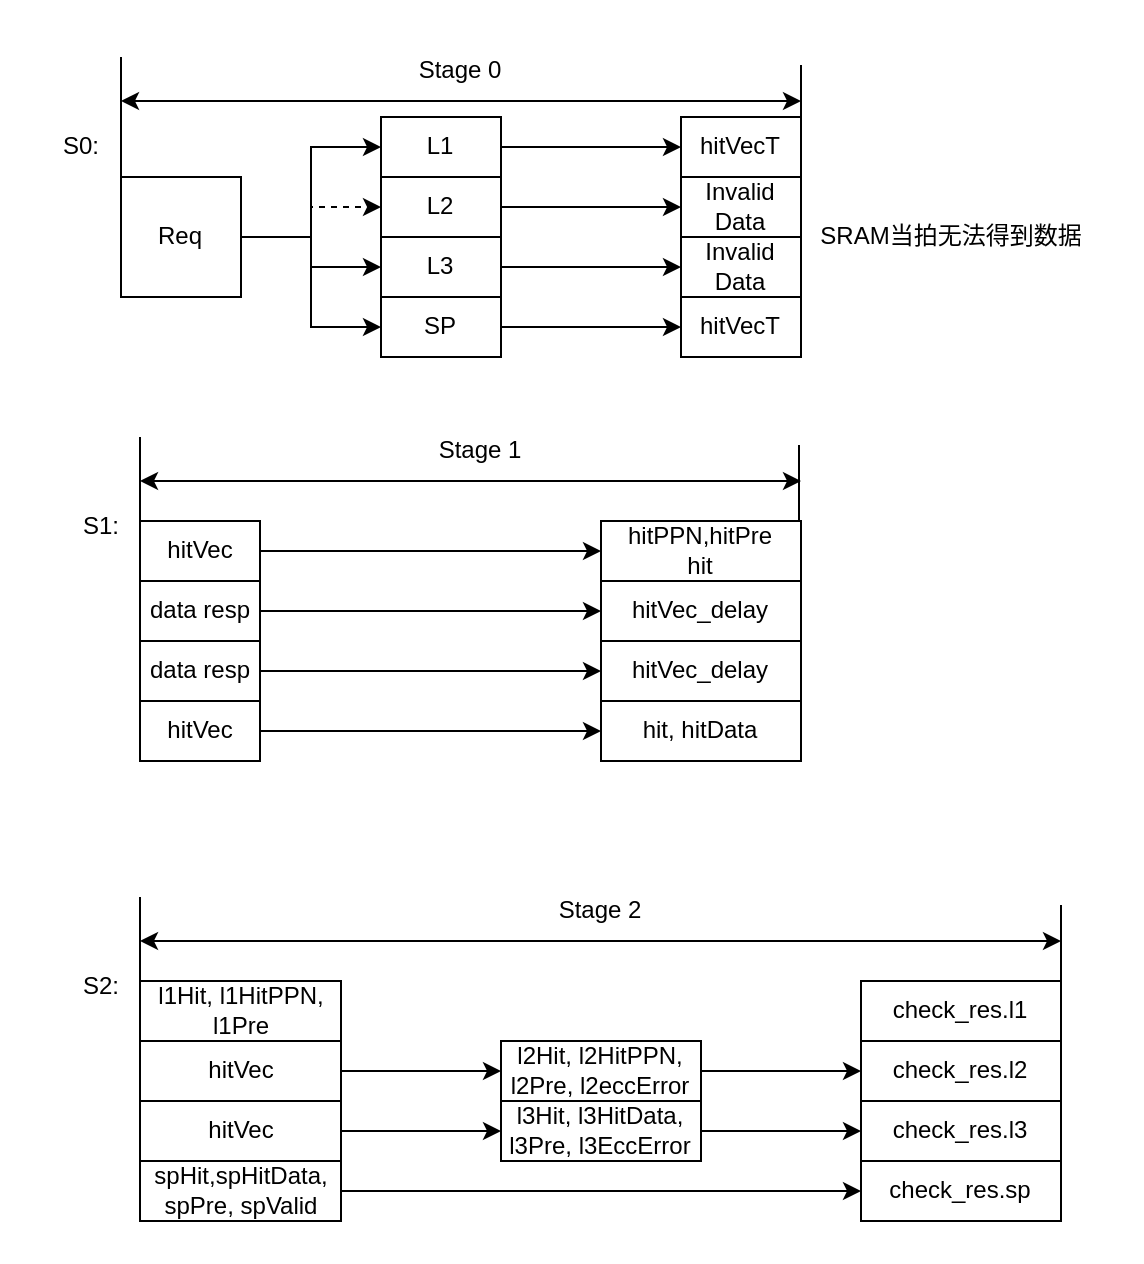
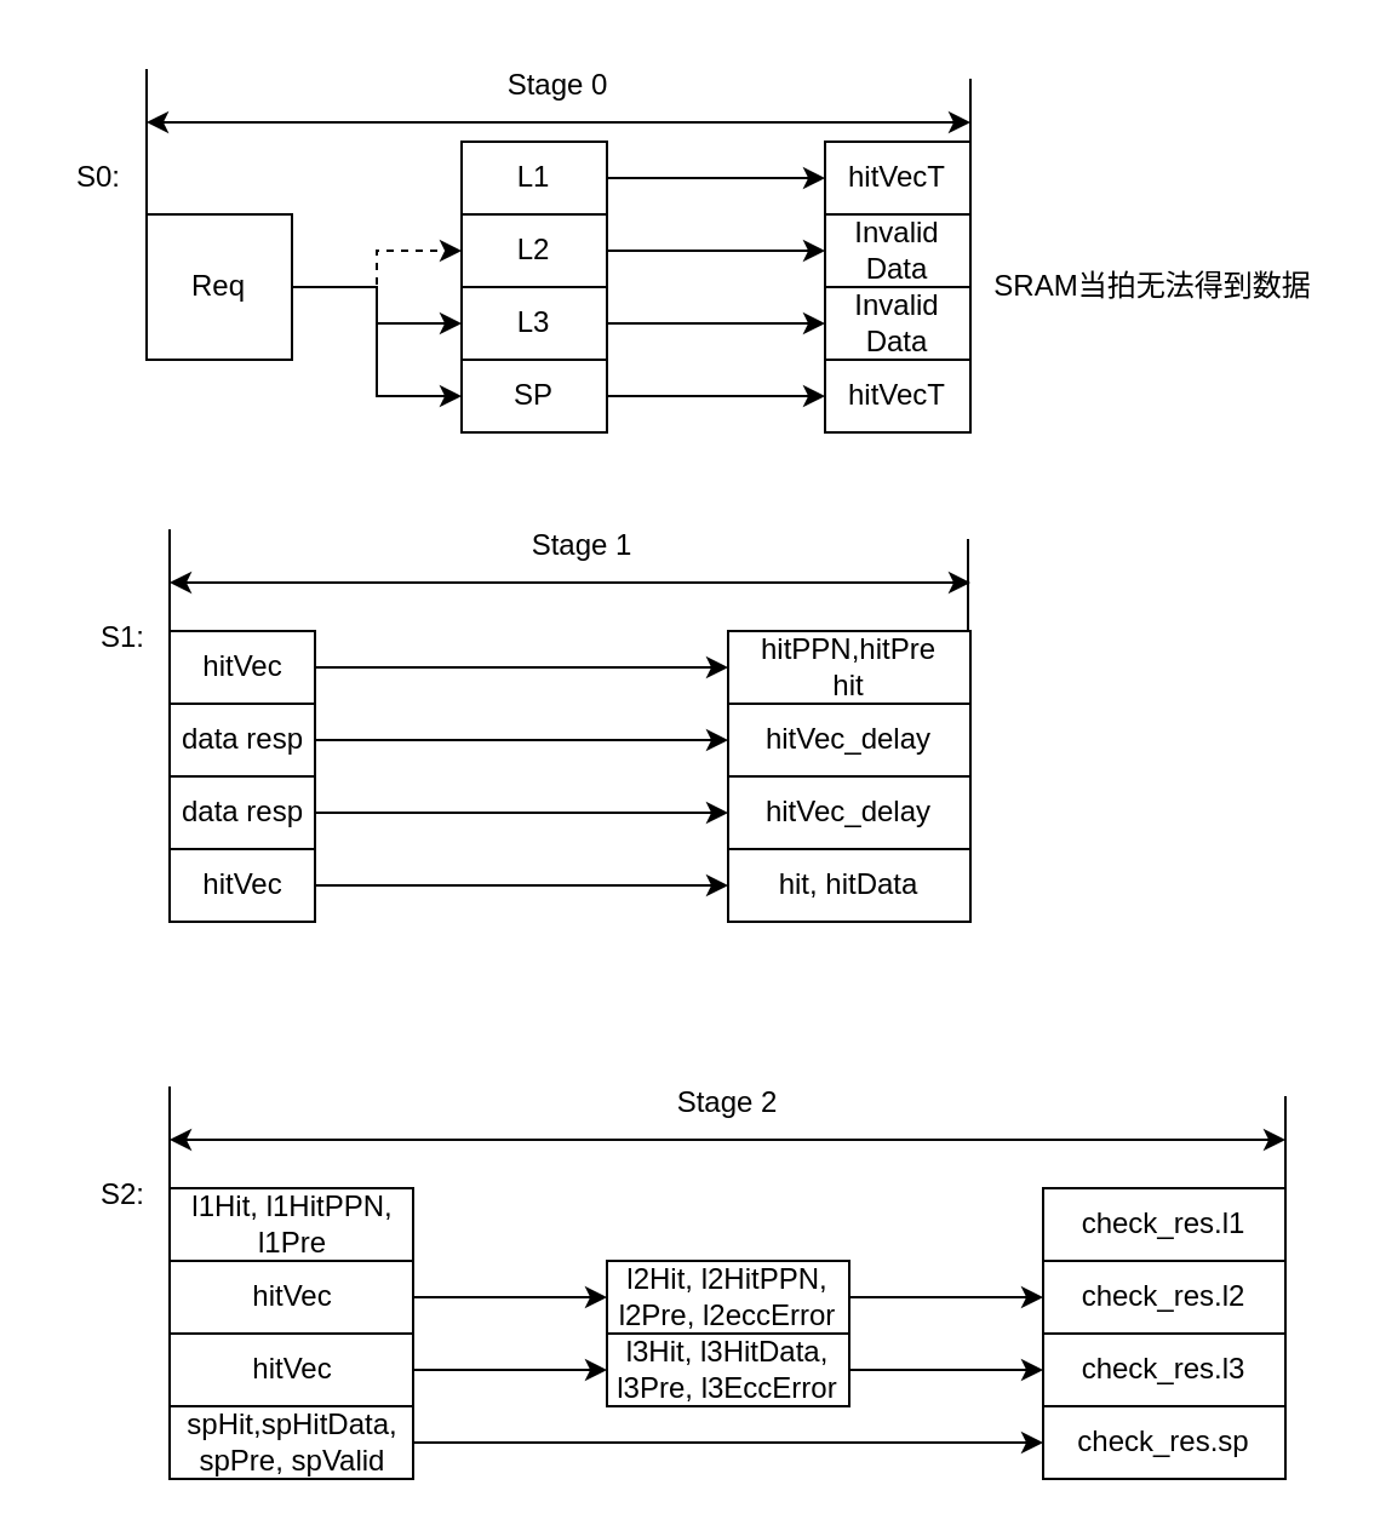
  <mxCell id="0" />
  <mxCell id="1" parent="0" />
  <mxCell id="2" value="S0:" style="text;html=1;align=center;verticalAlign=middle;resizable=0;points=[];autosize=1;strokeColor=none;fillColor=none;" parent="1" vertex="1"><mxGeometry x="20" y="58" width="40" height="30" as="geometry" /></mxCell>
  <mxCell id="3" value="" style="endArrow=none;html=1;rounded=0;" parent="1" edge="1"><mxGeometry width="50" height="50" relative="1" as="geometry"><mxPoint x="60" y="110" as="sourcePoint" /><mxPoint x="60" y="28" as="targetPoint" /></mxGeometry></mxCell>
- <mxCell id="4" style="edgeStyle=orthogonalEdgeStyle;rounded=0;orthogonalLoop=1;jettySize=auto;html=1;exitX=1;exitY=0.5;exitDx=0;exitDy=0;entryX=0;entryY=0.5;entryDx=0;entryDy=0;" parent="1" source="8" target="10" edge="1"><mxGeometry relative="1" as="geometry"><mxPoint x="150" y="70" as="targetPoint" /></mxGeometry></mxCell>
  <mxCell id="5" style="edgeStyle=orthogonalEdgeStyle;rounded=0;orthogonalLoop=1;jettySize=auto;html=1;exitX=1;exitY=0.5;exitDx=0;exitDy=0;entryX=0;entryY=0.5;entryDx=0;entryDy=0;dashed=1;" parent="1" source="8" target="12" edge="1"><mxGeometry relative="1" as="geometry" /></mxCell>
  <mxCell id="6" style="edgeStyle=orthogonalEdgeStyle;rounded=0;orthogonalLoop=1;jettySize=auto;html=1;exitX=1;exitY=0.5;exitDx=0;exitDy=0;entryX=0;entryY=0.5;entryDx=0;entryDy=0;" parent="1" source="8" target="14" edge="1"><mxGeometry relative="1" as="geometry" /></mxCell>
  <mxCell id="7" style="edgeStyle=orthogonalEdgeStyle;rounded=0;orthogonalLoop=1;jettySize=auto;html=1;exitX=1;exitY=0.5;exitDx=0;exitDy=0;" parent="1" source="8" target="16" edge="1"><mxGeometry relative="1" as="geometry" /></mxCell>
  <mxCell id="8" value="Req" style="rounded=0;whiteSpace=wrap;html=1;" parent="1" vertex="1"><mxGeometry x="60" y="88" width="60" height="60" as="geometry" /></mxCell>
  <mxCell id="9" style="edgeStyle=orthogonalEdgeStyle;rounded=0;orthogonalLoop=1;jettySize=auto;html=1;exitX=1;exitY=0.5;exitDx=0;exitDy=0;" parent="1" source="10" target="17" edge="1"><mxGeometry relative="1" as="geometry" /></mxCell>
  <mxCell id="10" value="&lt;div&gt;L1&lt;br&gt;&lt;/div&gt;" style="rounded=0;whiteSpace=wrap;html=1;" parent="1" vertex="1"><mxGeometry x="190" y="58" width="60" height="30" as="geometry" /></mxCell>
  <mxCell id="11" style="edgeStyle=orthogonalEdgeStyle;rounded=0;orthogonalLoop=1;jettySize=auto;html=1;exitX=1;exitY=0.5;exitDx=0;exitDy=0;entryX=0;entryY=0.5;entryDx=0;entryDy=0;" parent="1" source="12" target="18" edge="1"><mxGeometry relative="1" as="geometry" /></mxCell>
  <mxCell id="12" value="&lt;div&gt;L2&lt;/div&gt;" style="rounded=0;whiteSpace=wrap;html=1;" parent="1" vertex="1"><mxGeometry x="190" y="88" width="60" height="30" as="geometry" /></mxCell>
  <mxCell id="13" style="edgeStyle=orthogonalEdgeStyle;rounded=0;orthogonalLoop=1;jettySize=auto;html=1;exitX=1;exitY=0.5;exitDx=0;exitDy=0;entryX=0;entryY=0.5;entryDx=0;entryDy=0;" parent="1" source="14" target="19" edge="1"><mxGeometry relative="1" as="geometry" /></mxCell>
  <mxCell id="14" value="&lt;div&gt;L3&lt;/div&gt;" style="rounded=0;whiteSpace=wrap;html=1;" parent="1" vertex="1"><mxGeometry x="190" y="118" width="60" height="30" as="geometry" /></mxCell>
  <mxCell id="15" style="edgeStyle=orthogonalEdgeStyle;rounded=0;orthogonalLoop=1;jettySize=auto;html=1;exitX=1;exitY=0.5;exitDx=0;exitDy=0;entryX=0;entryY=0.5;entryDx=0;entryDy=0;" parent="1" source="16" target="20" edge="1"><mxGeometry relative="1" as="geometry" /></mxCell>
  <mxCell id="16" value="SP" style="rounded=0;whiteSpace=wrap;html=1;" parent="1" vertex="1"><mxGeometry x="190" y="148" width="60" height="30" as="geometry" /></mxCell>
  <mxCell id="17" value="hitVecT" style="rounded=0;whiteSpace=wrap;html=1;" parent="1" vertex="1"><mxGeometry x="340" y="58" width="60" height="30" as="geometry" /></mxCell>
  <mxCell id="18" value="Invalid Data" style="rounded=0;whiteSpace=wrap;html=1;" parent="1" vertex="1"><mxGeometry x="340" y="88" width="60" height="30" as="geometry" /></mxCell>
  <mxCell id="19" value="Invalid Data" style="rounded=0;whiteSpace=wrap;html=1;" parent="1" vertex="1"><mxGeometry x="340" y="118" width="60" height="30" as="geometry" /></mxCell>
  <mxCell id="20" value="hitVecT" style="rounded=0;whiteSpace=wrap;html=1;" parent="1" vertex="1"><mxGeometry x="340" y="148" width="60" height="30" as="geometry" /></mxCell>
  <mxCell id="21" value="" style="endArrow=none;html=1;rounded=0;" parent="1" edge="1"><mxGeometry width="50" height="50" relative="1" as="geometry"><mxPoint x="400" y="114" as="sourcePoint" /><mxPoint x="400" y="32" as="targetPoint" /></mxGeometry></mxCell>
  <mxCell id="22" value="" style="endArrow=classic;startArrow=classic;html=1;rounded=0;" parent="1" edge="1"><mxGeometry width="50" height="50" relative="1" as="geometry"><mxPoint x="60" y="50" as="sourcePoint" /><mxPoint x="400" y="50" as="targetPoint" /></mxGeometry></mxCell>
  <mxCell id="23" value="Stage 0" style="text;html=1;align=center;verticalAlign=middle;whiteSpace=wrap;rounded=0;" parent="1" vertex="1"><mxGeometry x="200" y="20" width="60" height="30" as="geometry" /></mxCell>
  <mxCell id="24" value="&lt;div&gt;SRAM当拍无法得到数据&lt;/div&gt;" style="text;html=1;align=center;verticalAlign=middle;resizable=0;points=[];autosize=1;strokeColor=none;fillColor=none;" parent="1" vertex="1"><mxGeometry x="400" y="103" width="150" height="30" as="geometry" /></mxCell>
  <mxCell id="25" value="S1:" style="text;html=1;align=center;verticalAlign=middle;resizable=0;points=[];autosize=1;strokeColor=none;fillColor=none;" parent="1" vertex="1"><mxGeometry x="29.5" y="248" width="40" height="30" as="geometry" /></mxCell>
  <mxCell id="26" value="" style="endArrow=none;html=1;rounded=0;" parent="1" edge="1"><mxGeometry width="50" height="50" relative="1" as="geometry"><mxPoint x="69.5" y="300" as="sourcePoint" /><mxPoint x="69.5" y="218" as="targetPoint" /></mxGeometry></mxCell>
  <mxCell id="27" style="edgeStyle=orthogonalEdgeStyle;rounded=0;orthogonalLoop=1;jettySize=auto;html=1;exitX=1;exitY=0.5;exitDx=0;exitDy=0;entryX=0;entryY=0.5;entryDx=0;entryDy=0;" edge="1" parent="1" source="28" target="42"><mxGeometry relative="1" as="geometry" /></mxCell>
  <mxCell id="28" value="hitVec" style="rounded=0;whiteSpace=wrap;html=1;" parent="1" vertex="1"><mxGeometry x="69.5" y="260" width="60" height="30" as="geometry" /></mxCell>
  <mxCell id="29" style="edgeStyle=orthogonalEdgeStyle;rounded=0;orthogonalLoop=1;jettySize=auto;html=1;exitX=1;exitY=0.5;exitDx=0;exitDy=0;entryX=0;entryY=0.5;entryDx=0;entryDy=0;" edge="1" parent="1" source="30" target="43"><mxGeometry relative="1" as="geometry" /></mxCell>
  <mxCell id="30" value="data resp" style="rounded=0;whiteSpace=wrap;html=1;" parent="1" vertex="1"><mxGeometry x="69.5" y="290" width="60" height="30" as="geometry" /></mxCell>
  <mxCell id="31" style="edgeStyle=orthogonalEdgeStyle;rounded=0;orthogonalLoop=1;jettySize=auto;html=1;exitX=1;exitY=0.5;exitDx=0;exitDy=0;entryX=0;entryY=0.5;entryDx=0;entryDy=0;" edge="1" parent="1" source="32" target="44"><mxGeometry relative="1" as="geometry" /></mxCell>
  <mxCell id="32" value="data resp" style="rounded=0;whiteSpace=wrap;html=1;" parent="1" vertex="1"><mxGeometry x="69.5" y="320" width="60" height="30" as="geometry" /></mxCell>
  <mxCell id="33" style="edgeStyle=orthogonalEdgeStyle;rounded=0;orthogonalLoop=1;jettySize=auto;html=1;exitX=1;exitY=0.5;exitDx=0;exitDy=0;entryX=0;entryY=0.5;entryDx=0;entryDy=0;" edge="1" parent="1" source="34" target="45"><mxGeometry relative="1" as="geometry" /></mxCell>
  <mxCell id="34" value="hitVec" style="rounded=0;whiteSpace=wrap;html=1;" parent="1" vertex="1"><mxGeometry x="69.5" y="350" width="60" height="30" as="geometry" /></mxCell>
  <mxCell id="35" value="" style="endArrow=none;html=1;rounded=0;" parent="1" edge="1"><mxGeometry width="50" height="50" relative="1" as="geometry"><mxPoint x="399" y="304" as="sourcePoint" /><mxPoint x="399" y="222" as="targetPoint" /></mxGeometry></mxCell>
  <mxCell id="36" value="" style="endArrow=classic;startArrow=classic;html=1;rounded=0;" parent="1" edge="1"><mxGeometry width="50" height="50" relative="1" as="geometry"><mxPoint x="69.5" y="240" as="sourcePoint" /><mxPoint x="400" y="240" as="targetPoint" /></mxGeometry></mxCell>
  <mxCell id="37" value="Stage 1" style="text;html=1;align=center;verticalAlign=middle;whiteSpace=wrap;rounded=0;" parent="1" vertex="1"><mxGeometry x="209.5" y="210" width="60" height="30" as="geometry" /></mxCell>
  <mxCell id="38" value="&lt;div&gt;hitPPN,hitPre&lt;/div&gt;&lt;div&gt;hit&lt;br&gt;&lt;/div&gt;" style="rounded=0;whiteSpace=wrap;html=1;" vertex="1" parent="1"><mxGeometry x="300" y="260" width="100" height="30" as="geometry" /></mxCell>
  <mxCell id="39" value="No Data" style="rounded=0;whiteSpace=wrap;html=1;" vertex="1" parent="1"><mxGeometry x="300" y="290" width="100" height="30" as="geometry" /></mxCell>
  <mxCell id="40" value="No Data" style="rounded=0;whiteSpace=wrap;html=1;" vertex="1" parent="1"><mxGeometry x="300" y="320" width="100" height="30" as="geometry" /></mxCell>
  <mxCell id="41" value="&lt;div&gt;hitPPN,hitPre&lt;/div&gt;&lt;div&gt;hit&lt;br&gt;&lt;/div&gt;" style="rounded=0;whiteSpace=wrap;html=1;" vertex="1" parent="1"><mxGeometry x="300" y="350" width="100" height="30" as="geometry" /></mxCell>
  <mxCell id="42" value="&lt;div&gt;hitPPN,hitPre&lt;/div&gt;&lt;div&gt;hit&lt;br&gt;&lt;/div&gt;" style="rounded=0;whiteSpace=wrap;html=1;" vertex="1" parent="1"><mxGeometry x="300" y="260" width="100" height="30" as="geometry" /></mxCell>
  <mxCell id="43" value="hitVec_delay" style="rounded=0;whiteSpace=wrap;html=1;" vertex="1" parent="1"><mxGeometry x="300" y="290" width="100" height="30" as="geometry" /></mxCell>
  <mxCell id="44" value="hitVec_delay" style="rounded=0;whiteSpace=wrap;html=1;" vertex="1" parent="1"><mxGeometry x="300" y="320" width="100" height="30" as="geometry" /></mxCell>
  <mxCell id="45" value="&lt;div&gt;hit, hitData&lt;br&gt;&lt;/div&gt;" style="rounded=0;whiteSpace=wrap;html=1;" vertex="1" parent="1"><mxGeometry x="300" y="350" width="100" height="30" as="geometry" /></mxCell>
  <mxCell id="46" value="S2:" style="text;html=1;align=center;verticalAlign=middle;resizable=0;points=[];autosize=1;strokeColor=none;fillColor=none;" vertex="1" parent="1"><mxGeometry x="29.5" y="478" width="40" height="30" as="geometry" /></mxCell>
  <mxCell id="47" value="" style="endArrow=none;html=1;rounded=0;" edge="1" parent="1"><mxGeometry width="50" height="50" relative="1" as="geometry"><mxPoint x="69.5" y="530" as="sourcePoint" /><mxPoint x="69.5" y="448" as="targetPoint" /></mxGeometry></mxCell>
  <mxCell id="48" value="l1Hit, l1HitPPN, l1Pre" style="rounded=0;whiteSpace=wrap;html=1;" vertex="1" parent="1"><mxGeometry x="69.5" y="490" width="100.5" height="30" as="geometry" /></mxCell>
  <mxCell id="49" style="edgeStyle=orthogonalEdgeStyle;rounded=0;orthogonalLoop=1;jettySize=auto;html=1;exitX=1;exitY=0.5;exitDx=0;exitDy=0;entryX=0;entryY=0.5;entryDx=0;entryDy=0;" edge="1" source="50" target="61" parent="1"><mxGeometry relative="1" as="geometry" /></mxCell>
  <mxCell id="50" value="hitVec" style="rounded=0;whiteSpace=wrap;html=1;" vertex="1" parent="1"><mxGeometry x="69.5" y="520" width="100.5" height="30" as="geometry" /></mxCell>
  <mxCell id="51" style="edgeStyle=orthogonalEdgeStyle;rounded=0;orthogonalLoop=1;jettySize=auto;html=1;exitX=1;exitY=0.5;exitDx=0;exitDy=0;entryX=0;entryY=0.5;entryDx=0;entryDy=0;" edge="1" source="52" target="63" parent="1"><mxGeometry relative="1" as="geometry" /></mxCell>
  <mxCell id="52" value="hitVec" style="rounded=0;whiteSpace=wrap;html=1;" vertex="1" parent="1"><mxGeometry x="69.5" y="550" width="100.5" height="30" as="geometry" /></mxCell>
  <mxCell id="53" style="edgeStyle=orthogonalEdgeStyle;rounded=0;orthogonalLoop=1;jettySize=auto;html=1;exitX=1;exitY=0.5;exitDx=0;exitDy=0;entryX=0;entryY=0.5;entryDx=0;entryDy=0;" edge="1" parent="1" source="54" target="67"><mxGeometry relative="1" as="geometry" /></mxCell>
  <mxCell id="54" value="&lt;div&gt;spHit,spHitData, &lt;br&gt;&lt;/div&gt;&lt;div&gt;spPre, spValid&lt;br&gt;&lt;/div&gt;" style="rounded=0;whiteSpace=wrap;html=1;" vertex="1" parent="1"><mxGeometry x="69.5" y="580" width="100.5" height="30" as="geometry" /></mxCell>
  <mxCell id="55" value="" style="endArrow=none;html=1;rounded=0;" edge="1" parent="1"><mxGeometry width="50" height="50" relative="1" as="geometry"><mxPoint x="530" y="534" as="sourcePoint" /><mxPoint x="530" y="452" as="targetPoint" /></mxGeometry></mxCell>
  <mxCell id="56" value="" style="endArrow=classic;startArrow=classic;html=1;rounded=0;" edge="1" parent="1"><mxGeometry width="50" height="50" relative="1" as="geometry"><mxPoint x="69.5" y="470" as="sourcePoint" /><mxPoint x="530" y="470" as="targetPoint" /></mxGeometry></mxCell>
  <mxCell id="57" value="Stage 2" style="text;html=1;align=center;verticalAlign=middle;whiteSpace=wrap;rounded=0;" vertex="1" parent="1"><mxGeometry x="270" y="440" width="60" height="30" as="geometry" /></mxCell>
  <mxCell id="58" value="No Data" style="rounded=0;whiteSpace=wrap;html=1;" vertex="1" parent="1"><mxGeometry x="250" y="520" width="100" height="30" as="geometry" /></mxCell>
  <mxCell id="59" value="No Data" style="rounded=0;whiteSpace=wrap;html=1;" vertex="1" parent="1"><mxGeometry x="250" y="550" width="100" height="30" as="geometry" /></mxCell>
  <mxCell id="60" style="edgeStyle=orthogonalEdgeStyle;rounded=0;orthogonalLoop=1;jettySize=auto;html=1;exitX=1;exitY=0.5;exitDx=0;exitDy=0;entryX=0;entryY=0.5;entryDx=0;entryDy=0;" edge="1" parent="1" source="61" target="65"><mxGeometry relative="1" as="geometry" /></mxCell>
  <mxCell id="61" value="l2Hit, l2HitPPN, l2Pre, l2eccError" style="rounded=0;whiteSpace=wrap;html=1;" vertex="1" parent="1"><mxGeometry x="250" y="520" width="100" height="30" as="geometry" /></mxCell>
  <mxCell id="62" style="edgeStyle=orthogonalEdgeStyle;rounded=0;orthogonalLoop=1;jettySize=auto;html=1;exitX=1;exitY=0.5;exitDx=0;exitDy=0;entryX=0;entryY=0.5;entryDx=0;entryDy=0;" edge="1" parent="1" source="63" target="66"><mxGeometry relative="1" as="geometry" /></mxCell>
  <mxCell id="63" value="l3Hit, l3HitData, l3Pre, l3EccError" style="rounded=0;whiteSpace=wrap;html=1;" vertex="1" parent="1"><mxGeometry x="250" y="550" width="100" height="30" as="geometry" /></mxCell>
  <mxCell id="64" value="check_res.l1" style="rounded=0;whiteSpace=wrap;html=1;" vertex="1" parent="1"><mxGeometry x="430" y="490" width="100" height="30" as="geometry" /></mxCell>
  <mxCell id="65" value="check_res.l2" style="rounded=0;whiteSpace=wrap;html=1;" vertex="1" parent="1"><mxGeometry x="430" y="520" width="100" height="30" as="geometry" /></mxCell>
  <mxCell id="66" value="check_res.l3" style="rounded=0;whiteSpace=wrap;html=1;" vertex="1" parent="1"><mxGeometry x="430" y="550" width="100" height="30" as="geometry" /></mxCell>
  <mxCell id="67" value="check_res.sp" style="rounded=0;whiteSpace=wrap;html=1;" vertex="1" parent="1"><mxGeometry x="430" y="580" width="100" height="30" as="geometry" /></mxCell>
